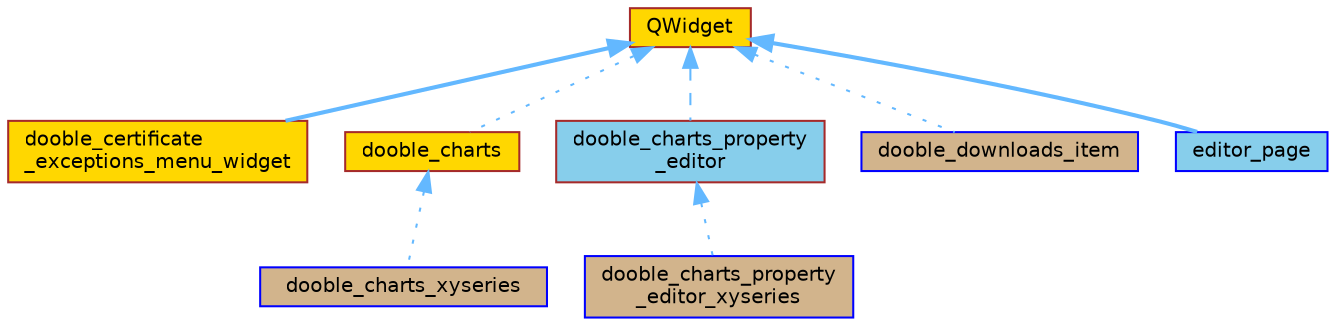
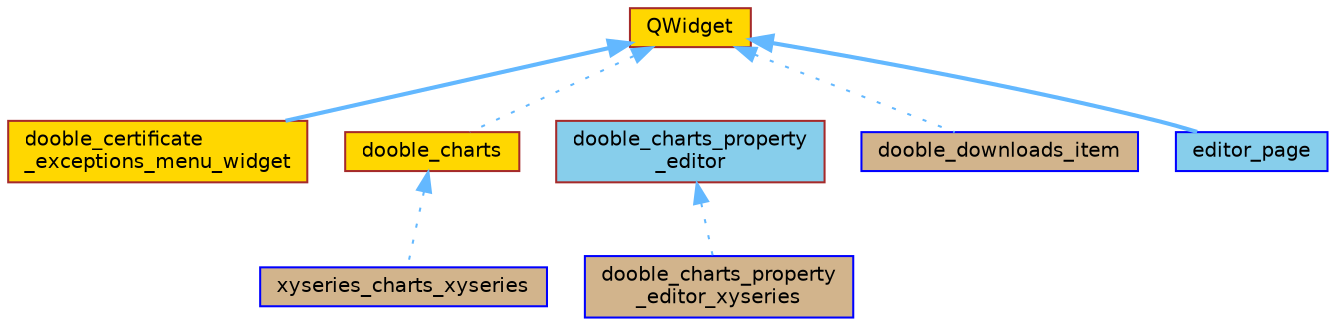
  digraph {
    rankdir=TB
    node [color=brown fillcolor=gold fontname=Helvetica fontsize=10 shape=box style=filled]
    edge [color=steelblue1 dir=back fontname=Helvetica fontsize=10 labelfontname=Helvetica labelfontsize=10 style=dotted]
    n1 [height=0.2 label=QWidget width=0.4]
    n2 [height=0.2 label="dooble_certificate\l_exceptions_menu_widget" width=0.4]
    n3 [height=0.2 label=dooble_charts width=0.4]
    n4 [fillcolor=skyblue height=0.2 label="dooble_charts_property\l_editor" width=0.4]
    n5 [color=blue fillcolor=tan height=0.2 label=dooble_downloads_item width=0.4]
    n6 [color=blue fillcolor=skyblue height=0.2 label=editor_page width=0.4]
-   n7 [color=blue fillcolor=tan height=0.2 label=dooble_charts_xyseries width=0.4]
+   n7 [color=blue fillcolor=tan height=0.2 label=xyseries_charts_xyseries width=0.4]
    n8 [color=blue fillcolor=tan height=0.2 label="dooble_charts_property\l_editor_xyseries" width=0.4]
    n1 -> n2 [style=bold]
    n1 -> n3
-   n1 -> n4 [style=dashed]
    n1 -> n5
    n1 -> n6 [style=bold]
    n3 -> n7
    n4 -> n8
  }
